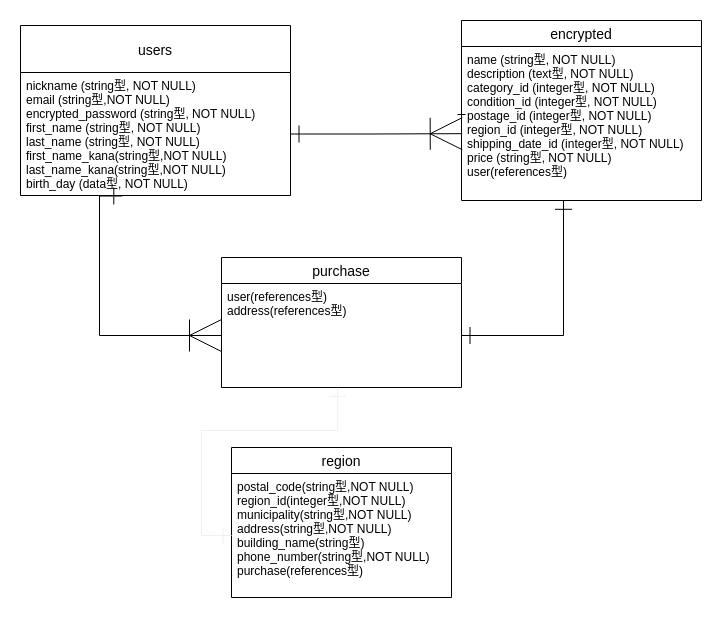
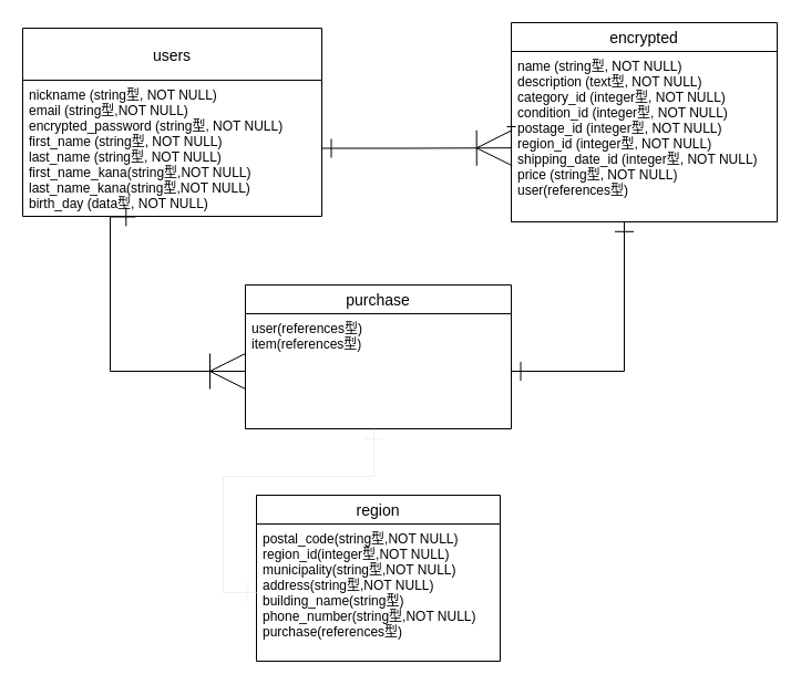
  <mxCell id="0" />
  <mxCell id="1" parent="0" />
  <mxCell id="2" value="users" style="swimlane;fontStyle=0;childLayout=stackLayout;horizontal=1;startSize=47;horizontalStack=0;resizeParent=1;resizeParentMax=0;resizeLast=0;collapsible=1;marginBottom=0;align=center;fontSize=14;" parent="1" vertex="1"><mxGeometry x="20" y="25" width="270" height="170" as="geometry"><mxRectangle x="20" y="203" width="50" height="26" as="alternateBounds" /></mxGeometry></mxCell>
  <mxCell id="3" value="nickname (string型, NOT NULL)&#10;email (string型,NOT NULL)&#10;encrypted_password (string型, NOT NULL)&#10;first_name (string型, NOT NULL)&#10;last_name (string型, NOT NULL)&#10;first_name_kana(string型,NOT NULL)&#10;last_name_kana(string型,NOT NULL)&#10;birth_day (data型, NOT NULL)" style="text;strokeColor=none;fillColor=none;spacingLeft=4;spacingRight=4;overflow=hidden;rotatable=0;points=[[0,0.5],[1,0.5]];portConstraint=eastwest;fontSize=12;" parent="2" vertex="1"><mxGeometry y="47" width="270" height="123" as="geometry" /></mxCell>
  <mxCell id="4" value="encrypted" style="swimlane;fontStyle=0;childLayout=stackLayout;horizontal=1;startSize=26;horizontalStack=0;resizeParent=1;resizeParentMax=0;resizeLast=0;collapsible=1;marginBottom=0;align=center;fontSize=14;" vertex="1" parent="1"><mxGeometry x="461" y="20" width="240" height="180" as="geometry" /></mxCell>
  <mxCell id="5" style="edgeStyle=orthogonalEdgeStyle;rounded=0;jumpSize=19;orthogonalLoop=1;jettySize=auto;html=1;exitX=0;exitY=0.5;exitDx=0;exitDy=0;entryX=0;entryY=0.5;entryDx=0;entryDy=0;startSize=8;endArrow=ERone;endFill=0;endSize=6;" edge="1" parent="4" source="6" target="4"><mxGeometry relative="1" as="geometry" /></mxCell>
  <mxCell id="6" value="name (string型, NOT NULL)&#10;description (text型, NOT NULL)&#10;category_id (integer型, NOT NULL)&#10;condition_id (integer型, NOT NULL)&#10;postage_id (integer型, NOT NULL)&#10;region_id (integer型, NOT NULL)&#10;shipping_date_id (integer型, NOT NULL)&#10;price (string型, NOT NULL)&#10;user(references型)&#10;&#10;" style="text;strokeColor=none;fillColor=none;spacingLeft=4;spacingRight=4;overflow=hidden;rotatable=0;points=[[0,0.5],[1,0.5]];portConstraint=eastwest;fontSize=12;" vertex="1" parent="4"><mxGeometry y="26" width="240" height="154" as="geometry" /></mxCell>
  <mxCell id="7" value="purchase" style="swimlane;fontStyle=0;childLayout=stackLayout;horizontal=1;startSize=26;horizontalStack=0;resizeParent=1;resizeParentMax=0;resizeLast=0;collapsible=1;marginBottom=0;align=center;fontSize=14;" vertex="1" parent="1"><mxGeometry x="221" y="257" width="240" height="130" as="geometry" /></mxCell>
- <mxCell id="8" value="user(references型)&#10;address(references型)" style="text;strokeColor=none;fillColor=none;spacingLeft=4;spacingRight=4;overflow=hidden;rotatable=0;points=[[0,0.5],[1,0.5]];portConstraint=eastwest;fontSize=12;" vertex="1" parent="7"><mxGeometry y="26" width="240" height="104" as="geometry" /></mxCell>
+ <mxCell id="8" value="user(references型)&#10;item(references型)" style="text;strokeColor=none;fillColor=none;spacingLeft=4;spacingRight=4;overflow=hidden;rotatable=0;points=[[0,0.5],[1,0.5]];portConstraint=eastwest;fontSize=12;" vertex="1" parent="7"><mxGeometry y="26" width="240" height="104" as="geometry" /></mxCell>
  <mxCell id="9" value="region" style="swimlane;fontStyle=0;childLayout=stackLayout;horizontal=1;startSize=26;horizontalStack=0;resizeParent=1;resizeParentMax=0;resizeLast=0;collapsible=1;marginBottom=0;align=center;fontSize=14;" vertex="1" parent="1"><mxGeometry x="231" y="447" width="220" height="150" as="geometry" /></mxCell>
  <mxCell id="10" value="postal_code(string型,NOT NULL)&#10;region_id(integer型,NOT NULL)&#10;municipality(string型,NOT NULL)&#10;address(string型,NOT NULL)&#10;building_name(string型)&#10;phone_number(string型,NOT NULL)&#10;purchase(references型)" style="text;strokeColor=none;fillColor=none;spacingLeft=4;spacingRight=4;overflow=hidden;rotatable=0;points=[[0,0.5],[1,0.5]];portConstraint=eastwest;fontSize=12;" vertex="1" parent="9"><mxGeometry y="26" width="220" height="124" as="geometry" /></mxCell>
  <mxCell id="11" style="edgeStyle=orthogonalEdgeStyle;rounded=0;jumpSize=19;orthogonalLoop=1;jettySize=auto;html=1;exitX=0.377;exitY=1.004;exitDx=0;exitDy=0;endArrow=ERoneToMany;endFill=0;entryX=0;entryY=0.5;entryDx=0;entryDy=0;exitPerimeter=0;endSize=30;startArrow=ERone;startFill=0;startSize=15;" edge="1" parent="1" source="3" target="8"><mxGeometry relative="1" as="geometry"><mxPoint x="101" y="207" as="sourcePoint" /><Array as="points"><mxPoint x="99" y="335" /></Array></mxGeometry></mxCell>
  <mxCell id="12" style="edgeStyle=orthogonalEdgeStyle;rounded=0;jumpSize=19;orthogonalLoop=1;jettySize=auto;html=1;exitX=0;exitY=0.5;exitDx=0;exitDy=0;entryX=0.484;entryY=1.003;entryDx=0;entryDy=0;entryPerimeter=0;startSize=15;endArrow=ERone;endFill=0;endSize=15;strokeColor=#f0f0f0;startArrow=ERone;startFill=0;" edge="1" parent="1" source="10" target="8"><mxGeometry relative="1" as="geometry" /></mxCell>
  <mxCell id="13" style="edgeStyle=orthogonalEdgeStyle;rounded=0;jumpSize=19;orthogonalLoop=1;jettySize=auto;html=1;exitX=1;exitY=0.5;exitDx=0;exitDy=0;entryX=0.003;entryY=0.566;entryDx=0;entryDy=0;entryPerimeter=0;startSize=15;endArrow=ERoneToMany;endFill=0;endSize=30;startArrow=ERone;startFill=0;" edge="1" parent="1" source="3" target="6"><mxGeometry relative="1" as="geometry" /></mxCell>
  <mxCell id="14" style="edgeStyle=orthogonalEdgeStyle;rounded=0;jumpSize=19;orthogonalLoop=1;jettySize=auto;html=1;exitX=1;exitY=0.5;exitDx=0;exitDy=0;entryX=0.425;entryY=1.002;entryDx=0;entryDy=0;entryPerimeter=0;startSize=15;endArrow=ERone;endFill=0;endSize=15;startArrow=ERone;startFill=0;" edge="1" parent="1" source="8" target="6"><mxGeometry relative="1" as="geometry" /></mxCell>
